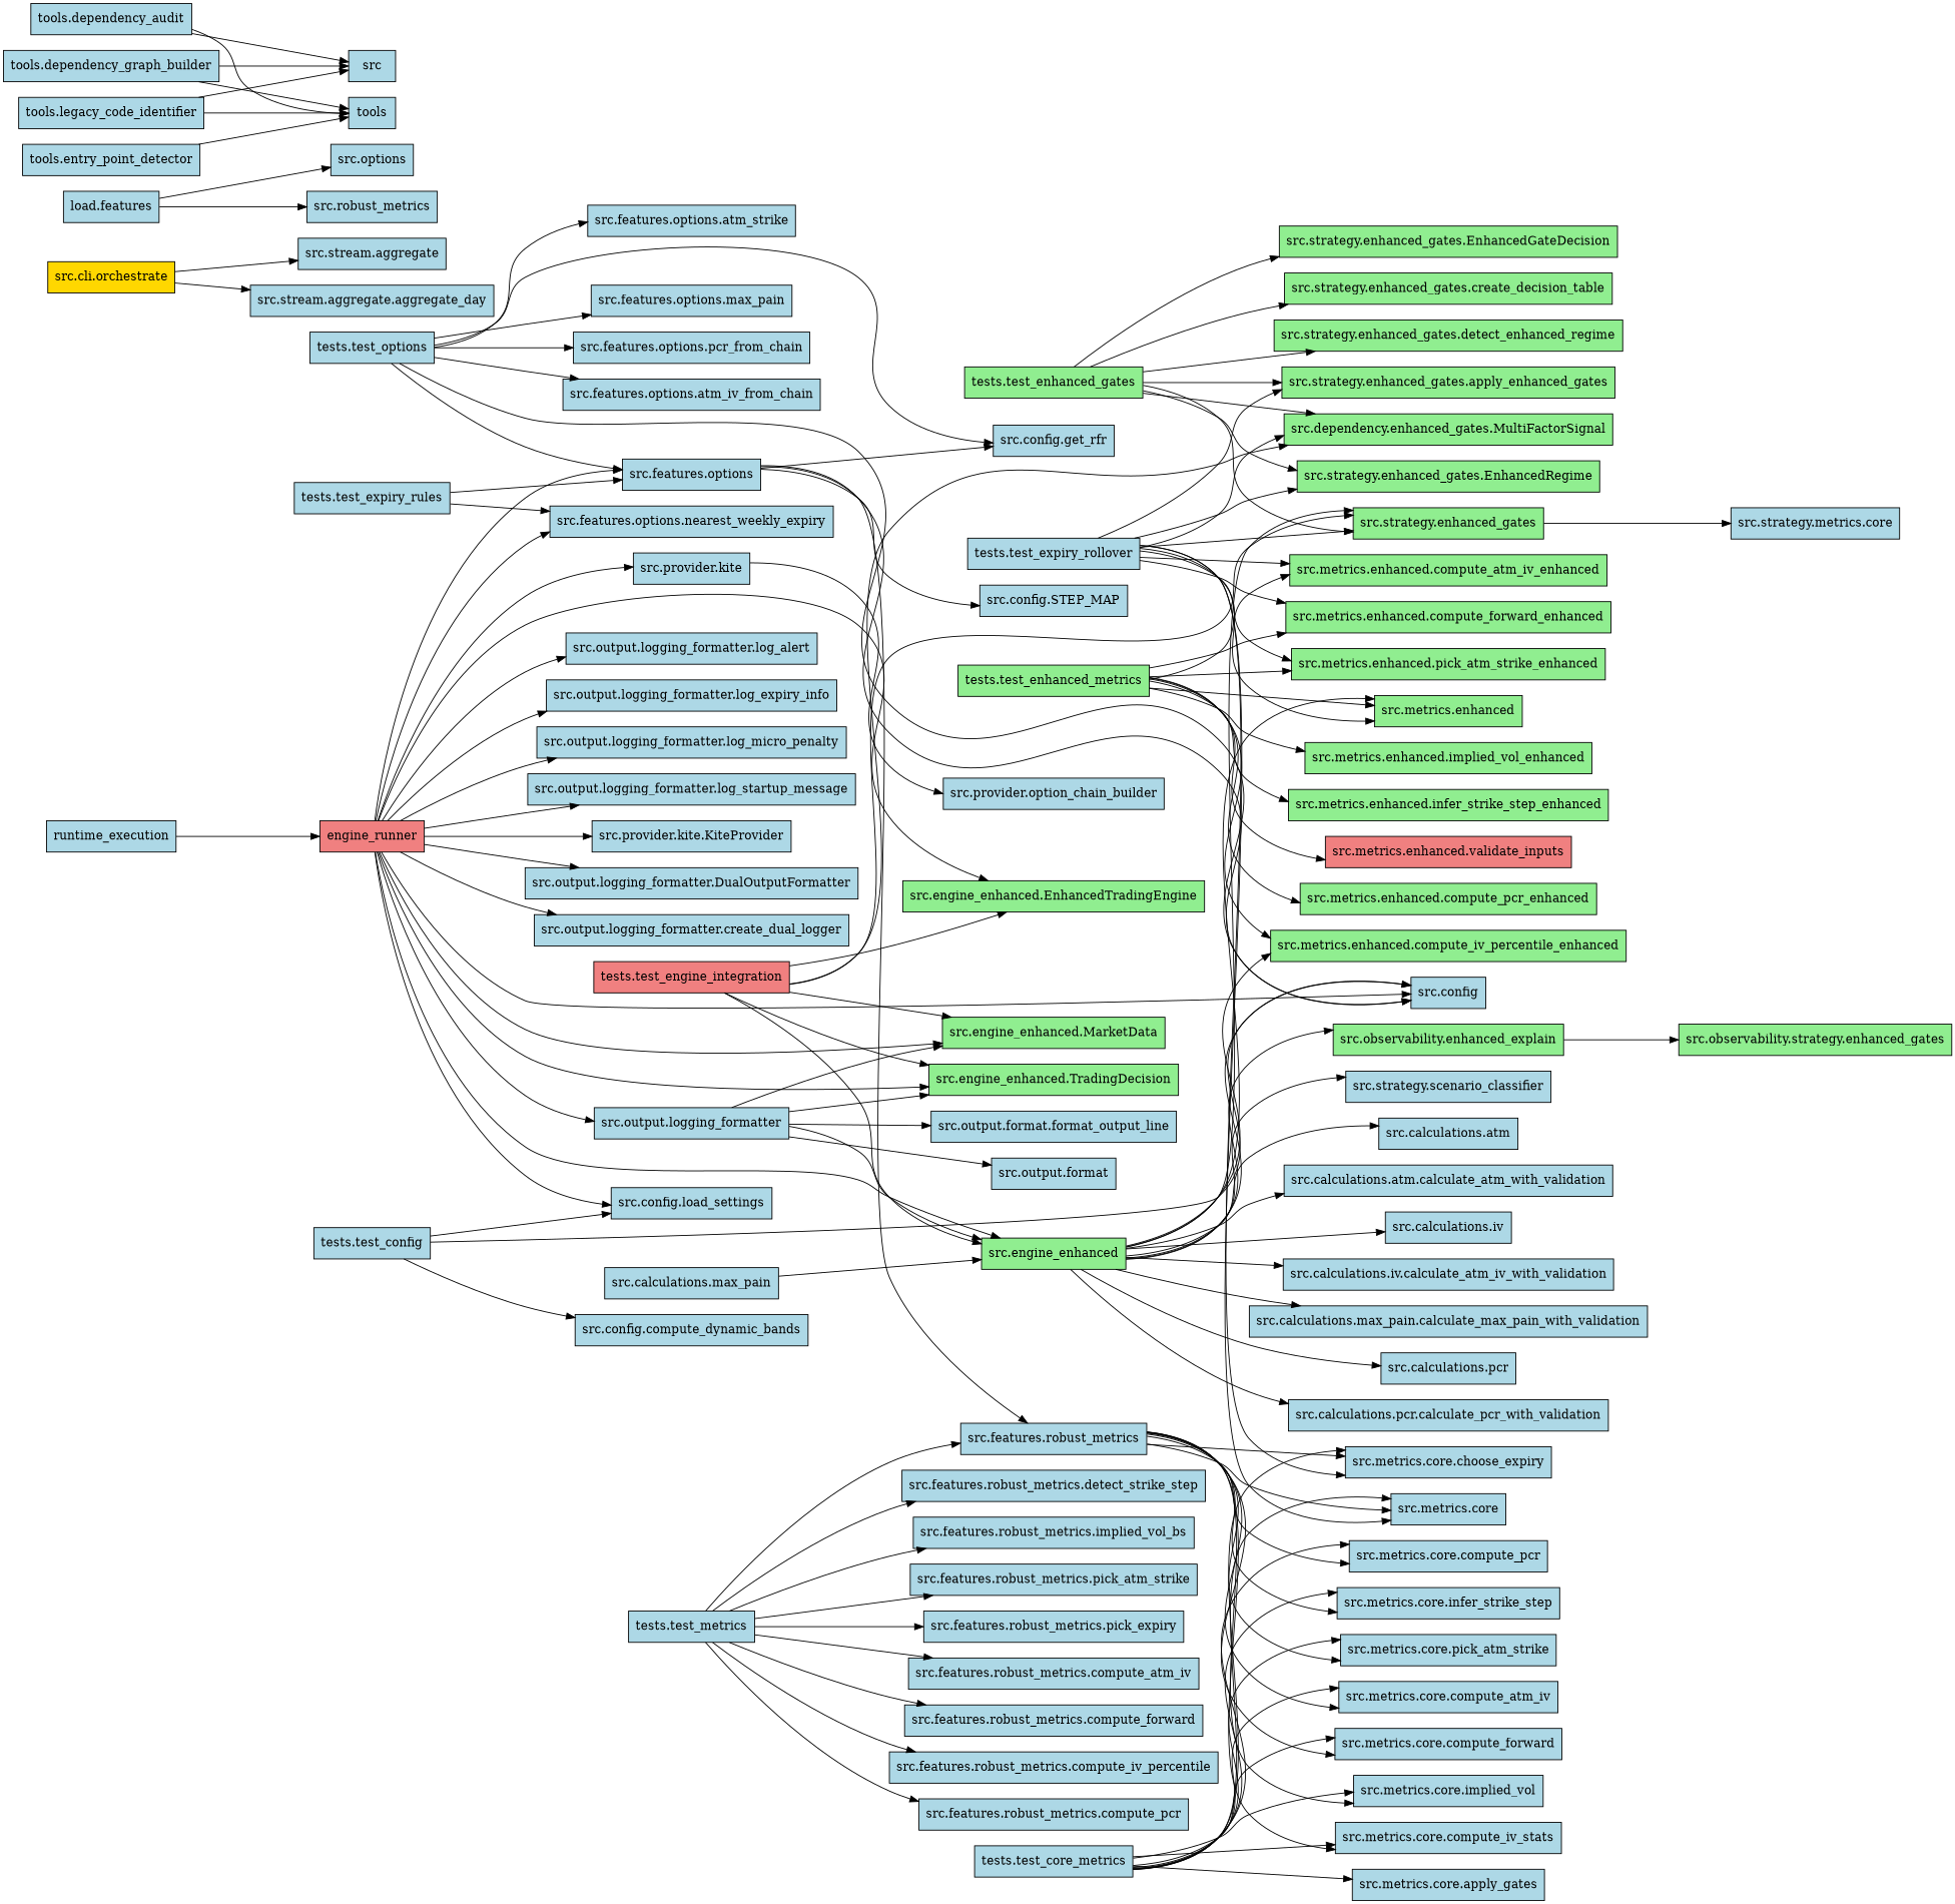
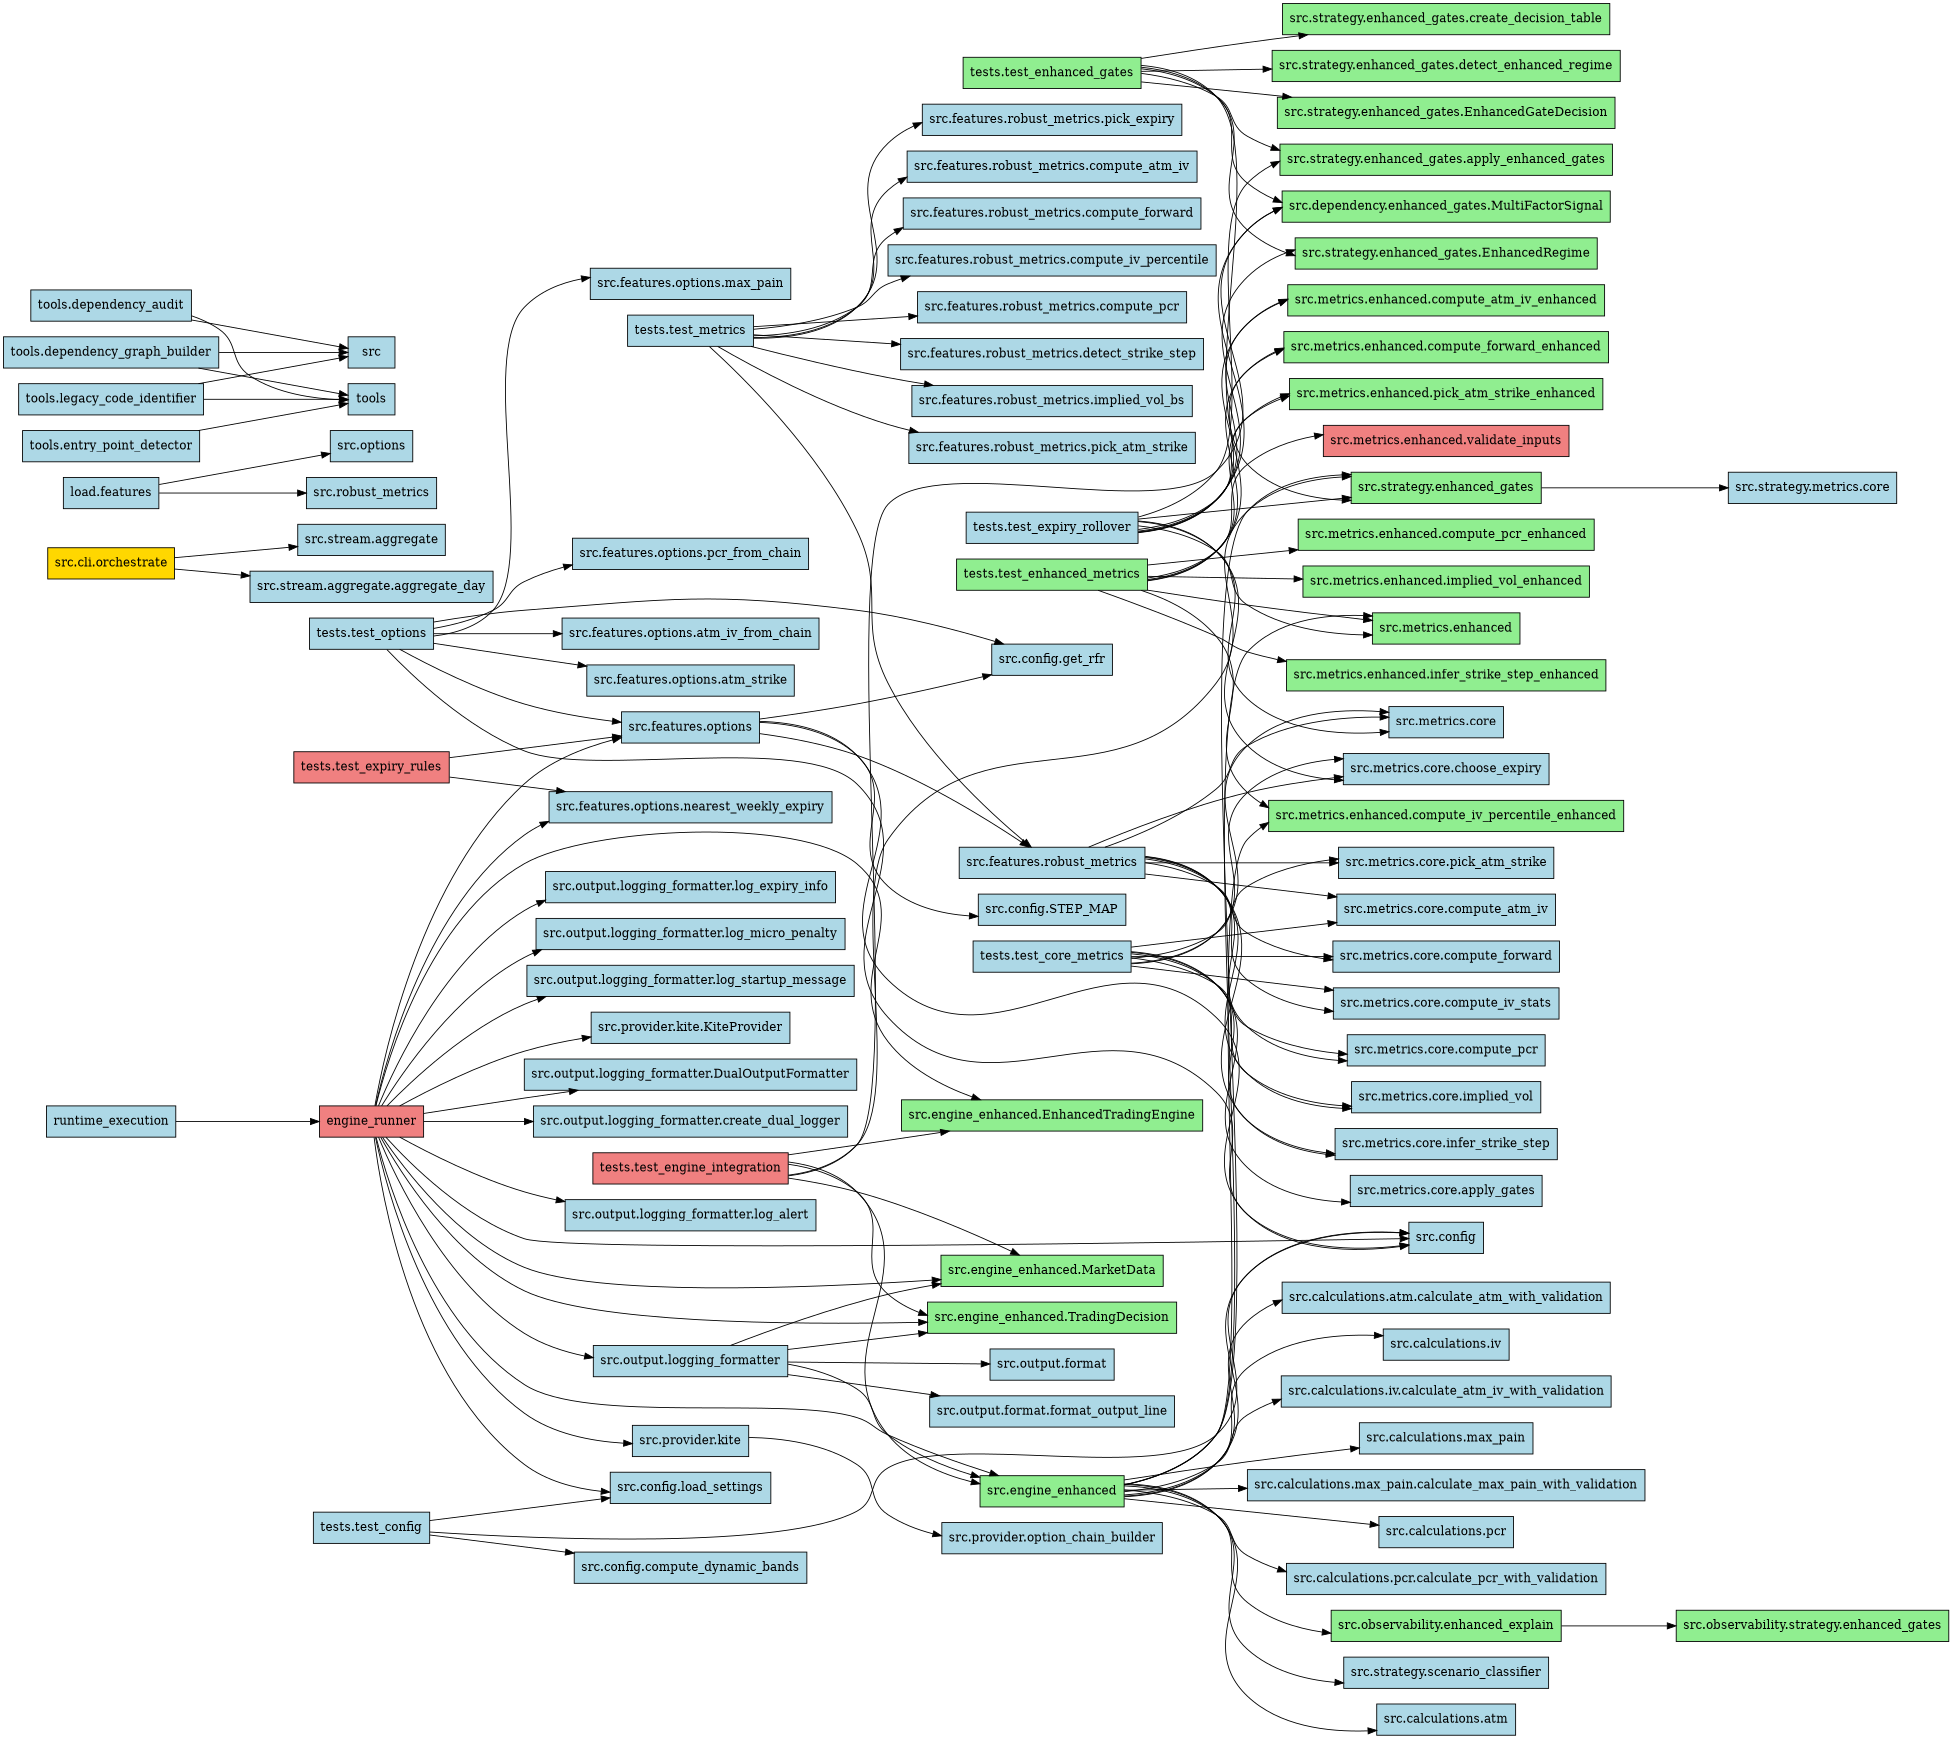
  digraph {
    rankdir=LR
    node [fillcolor=lightblue shape=box style=filled]
    engine_runner [fillcolor=lightcoral]
    "src.config"
    "src.config.load_settings"
    "src.engine_enhanced" [fillcolor=lightgreen]
    "src.engine_enhanced.EnhancedTradingEngine" [fillcolor=lightgreen]
    "src.engine_enhanced.MarketData" [fillcolor=lightgreen]
    "src.engine_enhanced.TradingDecision" [fillcolor=lightgreen]
    "src.features.options"
    "src.features.options.nearest_weekly_expiry"
    "src.output.logging_formatter"
    "src.output.logging_formatter.DualOutputFormatter"
    "src.output.logging_formatter.create_dual_logger"
    "src.output.logging_formatter.log_alert"
    "src.output.logging_formatter.log_expiry_info"
    "src.output.logging_formatter.log_micro_penalty"
    "src.output.logging_formatter.log_startup_message"
    "src.provider.kite"
    "src.provider.kite.KiteProvider"
    "src.calculations.atm"
    "src.calculations.atm.calculate_atm_with_validation"
    "src.calculations.iv"
    "src.calculations.iv.calculate_atm_iv_with_validation"
    "src.calculations.max_pain"
    "src.calculations.max_pain.calculate_max_pain_with_validation"
    "src.calculations.pcr"
    "src.calculations.pcr.calculate_pcr_with_validation"
    "src.metrics.enhanced" [fillcolor=lightgreen]
    "src.metrics.enhanced.compute_iv_percentile_enhanced" [fillcolor=lightgreen]
    "src.observability.enhanced_explain" [fillcolor=lightgreen]
    "src.strategy.enhanced_gates" [fillcolor=lightgreen]
    "src.strategy.scenario_classifier"
    "src.config.STEP_MAP"
    "src.config.get_rfr"
    "src.features.robust_metrics"
    "src.output.format"
    "src.output.format.format_output_line"
    "src.provider.option_chain_builder"
    runtime_execution
    "src.cli.orchestrate" [fillcolor=gold]
    "src.stream.aggregate"
    "src.stream.aggregate.aggregate_day"
    "src.observability.strategy.enhanced_gates" [fillcolor=lightgreen]
    "src.strategy.metrics.core"
    n44 [label="load.features"]
    "src.options"
    "src.robust_metrics"
    "src.metrics.core"
    "src.metrics.core.choose_expiry"
    "src.metrics.core.compute_atm_iv"
    "src.metrics.core.compute_forward"
    "src.metrics.core.compute_iv_stats"
    "src.metrics.core.compute_pcr"
    "src.metrics.core.implied_vol"
    "src.metrics.core.infer_strike_step"
    "src.metrics.core.pick_atm_strike"
    "src.metrics.enhanced.compute_atm_iv_enhanced" [fillcolor=lightgreen]
    "src.metrics.enhanced.compute_forward_enhanced" [fillcolor=lightgreen]
    "src.metrics.enhanced.compute_pcr_enhanced" [fillcolor=lightgreen]
    "src.metrics.enhanced.implied_vol_enhanced" [fillcolor=lightgreen]
    "src.metrics.enhanced.infer_strike_step_enhanced" [fillcolor=lightgreen]
    "src.metrics.enhanced.pick_atm_strike_enhanced" [fillcolor=lightgreen]
    "src.metrics.enhanced.validate_inputs" [fillcolor=lightcoral]
    "src.strategy.enhanced_gates.EnhancedGateDecision" [fillcolor=lightgreen]
    "src.strategy.enhanced_gates.EnhancedRegime" [fillcolor=lightgreen]
    n65 [fillcolor=lightgreen label="src.dependency.enhanced_gates.MultiFactorSignal"]
    "src.strategy.enhanced_gates.apply_enhanced_gates" [fillcolor=lightgreen]
    "src.strategy.enhanced_gates.create_decision_table" [fillcolor=lightgreen]
    "src.strategy.enhanced_gates.detect_enhanced_regime" [fillcolor=lightgreen]
    "tests.test_config"
    "src.config.compute_dynamic_bands"
    "tests.test_core_metrics"
    "src.metrics.core.apply_gates"
    "tests.test_engine_integration" [fillcolor=lightcoral]
    "tests.test_enhanced_gates" [fillcolor=lightgreen]
    "tests.test_enhanced_metrics" [fillcolor=lightgreen]
    "tests.test_expiry_rollover"
-   "tests.test_expiry_rules"
+   "tests.test_expiry_rules" [fillcolor=lightcoral]
    "tests.test_metrics"
    "src.features.robust_metrics.compute_atm_iv"
    "src.features.robust_metrics.compute_forward"
    "src.features.robust_metrics.compute_iv_percentile"
    "src.features.robust_metrics.compute_pcr"
    "src.features.robust_metrics.detect_strike_step"
    "src.features.robust_metrics.implied_vol_bs"
    "src.features.robust_metrics.pick_atm_strike"
    "src.features.robust_metrics.pick_expiry"
    "tests.test_options"
    "src.features.options.atm_iv_from_chain"
    "src.features.options.atm_strike"
    "src.features.options.max_pain"
    "src.features.options.pcr_from_chain"
    "tools.dependency_audit"
    src
    tools
    "tools.dependency_graph_builder"
    "tools.entry_point_detector"
    "tools.legacy_code_identifier"
    engine_runner -> "src.config"
    engine_runner -> "src.config.load_settings"
    engine_runner -> "src.engine_enhanced"
    engine_runner -> "src.engine_enhanced.EnhancedTradingEngine"
    engine_runner -> "src.engine_enhanced.MarketData"
    engine_runner -> "src.engine_enhanced.TradingDecision"
    engine_runner -> "src.features.options"
    engine_runner -> "src.features.options.nearest_weekly_expiry"
    engine_runner -> "src.output.logging_formatter"
    engine_runner -> "src.output.logging_formatter.DualOutputFormatter"
    engine_runner -> "src.output.logging_formatter.create_dual_logger"
    engine_runner -> "src.output.logging_formatter.log_alert"
    engine_runner -> "src.output.logging_formatter.log_expiry_info"
    engine_runner -> "src.output.logging_formatter.log_micro_penalty"
    engine_runner -> "src.output.logging_formatter.log_startup_message"
    engine_runner -> "src.provider.kite"
    engine_runner -> "src.provider.kite.KiteProvider"
    "src.engine_enhanced" -> "src.config"
    "src.engine_enhanced" -> "src.calculations.atm"
    "src.engine_enhanced" -> "src.calculations.atm.calculate_atm_with_validation"
    "src.engine_enhanced" -> "src.calculations.iv"
    "src.engine_enhanced" -> "src.calculations.iv.calculate_atm_iv_with_validation"
-   "src.calculations.max_pain" -> "src.engine_enhanced"
+   "src.engine_enhanced" -> "src.calculations.max_pain"
    "src.engine_enhanced" -> "src.calculations.max_pain.calculate_max_pain_with_validation"
    "src.engine_enhanced" -> "src.calculations.pcr"
    "src.engine_enhanced" -> "src.calculations.pcr.calculate_pcr_with_validation"
    "src.engine_enhanced" -> "src.metrics.enhanced"
    "src.engine_enhanced" -> "src.metrics.enhanced.compute_iv_percentile_enhanced"
    "src.engine_enhanced" -> "src.observability.enhanced_explain"
    "src.engine_enhanced" -> "src.strategy.enhanced_gates"
    "src.engine_enhanced" -> "src.strategy.scenario_classifier"
    "src.features.options" -> "src.config"
    "src.features.options" -> "src.config.STEP_MAP"
    "src.features.options" -> "src.config.get_rfr"
    "src.features.options" -> "src.features.robust_metrics"
    "src.output.logging_formatter" -> "src.engine_enhanced"
    "src.output.logging_formatter" -> "src.engine_enhanced.MarketData"
    "src.output.logging_formatter" -> "src.engine_enhanced.TradingDecision"
    "src.output.logging_formatter" -> "src.output.format"
    "src.output.logging_formatter" -> "src.output.format.format_output_line"
    "src.provider.kite" -> "src.provider.option_chain_builder"
    "src.observability.enhanced_explain" -> "src.observability.strategy.enhanced_gates"
    "src.strategy.enhanced_gates" -> "src.strategy.metrics.core"
    "src.features.robust_metrics" -> "src.metrics.core"
    "src.features.robust_metrics" -> "src.metrics.core.choose_expiry"
    "src.features.robust_metrics" -> "src.metrics.core.compute_atm_iv"
    "src.features.robust_metrics" -> "src.metrics.core.compute_forward"
    "src.features.robust_metrics" -> "src.metrics.core.compute_iv_stats"
    "src.features.robust_metrics" -> "src.metrics.core.compute_pcr"
    "src.features.robust_metrics" -> "src.metrics.core.implied_vol"
    "src.features.robust_metrics" -> "src.metrics.core.infer_strike_step"
    "src.features.robust_metrics" -> "src.metrics.core.pick_atm_strike"
    runtime_execution -> engine_runner
    "src.cli.orchestrate" -> "src.stream.aggregate"
    "src.cli.orchestrate" -> "src.stream.aggregate.aggregate_day"
    n44 -> "src.options"
    n44 -> "src.robust_metrics"
    "tests.test_config" -> "src.config"
    "tests.test_config" -> "src.config.load_settings"
    "tests.test_config" -> "src.config.compute_dynamic_bands"
    "tests.test_core_metrics" -> "src.metrics.core"
    "tests.test_core_metrics" -> "src.metrics.core.choose_expiry"
    "tests.test_core_metrics" -> "src.metrics.core.compute_atm_iv"
    "tests.test_core_metrics" -> "src.metrics.core.compute_forward"
    "tests.test_core_metrics" -> "src.metrics.core.compute_iv_stats"
    "tests.test_core_metrics" -> "src.metrics.core.compute_pcr"
    "tests.test_core_metrics" -> "src.metrics.core.implied_vol"
    "tests.test_core_metrics" -> "src.metrics.core.infer_strike_step"
    "tests.test_core_metrics" -> "src.metrics.core.pick_atm_strike"
    "tests.test_core_metrics" -> "src.metrics.core.apply_gates"
    "tests.test_engine_integration" -> "src.engine_enhanced"
    "tests.test_engine_integration" -> "src.engine_enhanced.EnhancedTradingEngine"
    "tests.test_engine_integration" -> "src.engine_enhanced.MarketData"
    "tests.test_engine_integration" -> "src.engine_enhanced.TradingDecision"
    "tests.test_engine_integration" -> "src.strategy.enhanced_gates"
    "tests.test_engine_integration" -> n65
    "tests.test_enhanced_gates" -> "src.strategy.enhanced_gates"
    "tests.test_enhanced_gates" -> "src.strategy.enhanced_gates.EnhancedGateDecision"
    "tests.test_enhanced_gates" -> "src.strategy.enhanced_gates.EnhancedRegime"
    "tests.test_enhanced_gates" -> n65
    "tests.test_enhanced_gates" -> "src.strategy.enhanced_gates.apply_enhanced_gates"
    "tests.test_enhanced_gates" -> "src.strategy.enhanced_gates.create_decision_table"
    "tests.test_enhanced_gates" -> "src.strategy.enhanced_gates.detect_enhanced_regime"
    "tests.test_enhanced_metrics" -> "src.metrics.enhanced"
    "tests.test_enhanced_metrics" -> "src.metrics.enhanced.compute_iv_percentile_enhanced"
    "tests.test_enhanced_metrics" -> "src.metrics.enhanced.compute_atm_iv_enhanced"
    "tests.test_enhanced_metrics" -> "src.metrics.enhanced.compute_forward_enhanced"
    "tests.test_enhanced_metrics" -> "src.metrics.enhanced.compute_pcr_enhanced"
    "tests.test_enhanced_metrics" -> "src.metrics.enhanced.implied_vol_enhanced"
    "tests.test_enhanced_metrics" -> "src.metrics.enhanced.infer_strike_step_enhanced"
    "tests.test_enhanced_metrics" -> "src.metrics.enhanced.pick_atm_strike_enhanced"
    "tests.test_enhanced_metrics" -> "src.metrics.enhanced.validate_inputs"
    "tests.test_expiry_rollover" -> "src.metrics.enhanced"
    "tests.test_expiry_rollover" -> "src.strategy.enhanced_gates"
    "tests.test_expiry_rollover" -> "src.metrics.core"
    "tests.test_expiry_rollover" -> "src.metrics.core.choose_expiry"
    "tests.test_expiry_rollover" -> "src.metrics.enhanced.compute_atm_iv_enhanced"
    "tests.test_expiry_rollover" -> "src.metrics.enhanced.compute_forward_enhanced"
    "tests.test_expiry_rollover" -> "src.metrics.enhanced.pick_atm_strike_enhanced"
    "tests.test_expiry_rollover" -> "src.strategy.enhanced_gates.EnhancedRegime"
    "tests.test_expiry_rollover" -> n65
    "tests.test_expiry_rollover" -> "src.strategy.enhanced_gates.apply_enhanced_gates"
    "tests.test_expiry_rules" -> "src.features.options"
    "tests.test_expiry_rules" -> "src.features.options.nearest_weekly_expiry"
    "tests.test_metrics" -> "src.features.robust_metrics"
    "tests.test_metrics" -> "src.features.robust_metrics.compute_atm_iv"
    "tests.test_metrics" -> "src.features.robust_metrics.compute_forward"
    "tests.test_metrics" -> "src.features.robust_metrics.compute_iv_percentile"
    "tests.test_metrics" -> "src.features.robust_metrics.compute_pcr"
    "tests.test_metrics" -> "src.features.robust_metrics.detect_strike_step"
    "tests.test_metrics" -> "src.features.robust_metrics.implied_vol_bs"
    "tests.test_metrics" -> "src.features.robust_metrics.pick_atm_strike"
    "tests.test_metrics" -> "src.features.robust_metrics.pick_expiry"
    "tests.test_options" -> "src.config"
    "tests.test_options" -> "src.features.options"
    "tests.test_options" -> "src.config.get_rfr"
    "tests.test_options" -> "src.features.options.atm_iv_from_chain"
    "tests.test_options" -> "src.features.options.atm_strike"
    "tests.test_options" -> "src.features.options.max_pain"
    "tests.test_options" -> "src.features.options.pcr_from_chain"
    "tools.dependency_audit" -> src
    "tools.dependency_audit" -> tools
    "tools.dependency_graph_builder" -> src
    "tools.dependency_graph_builder" -> tools
    "tools.entry_point_detector" -> tools
    "tools.legacy_code_identifier" -> src
    "tools.legacy_code_identifier" -> tools
  }
